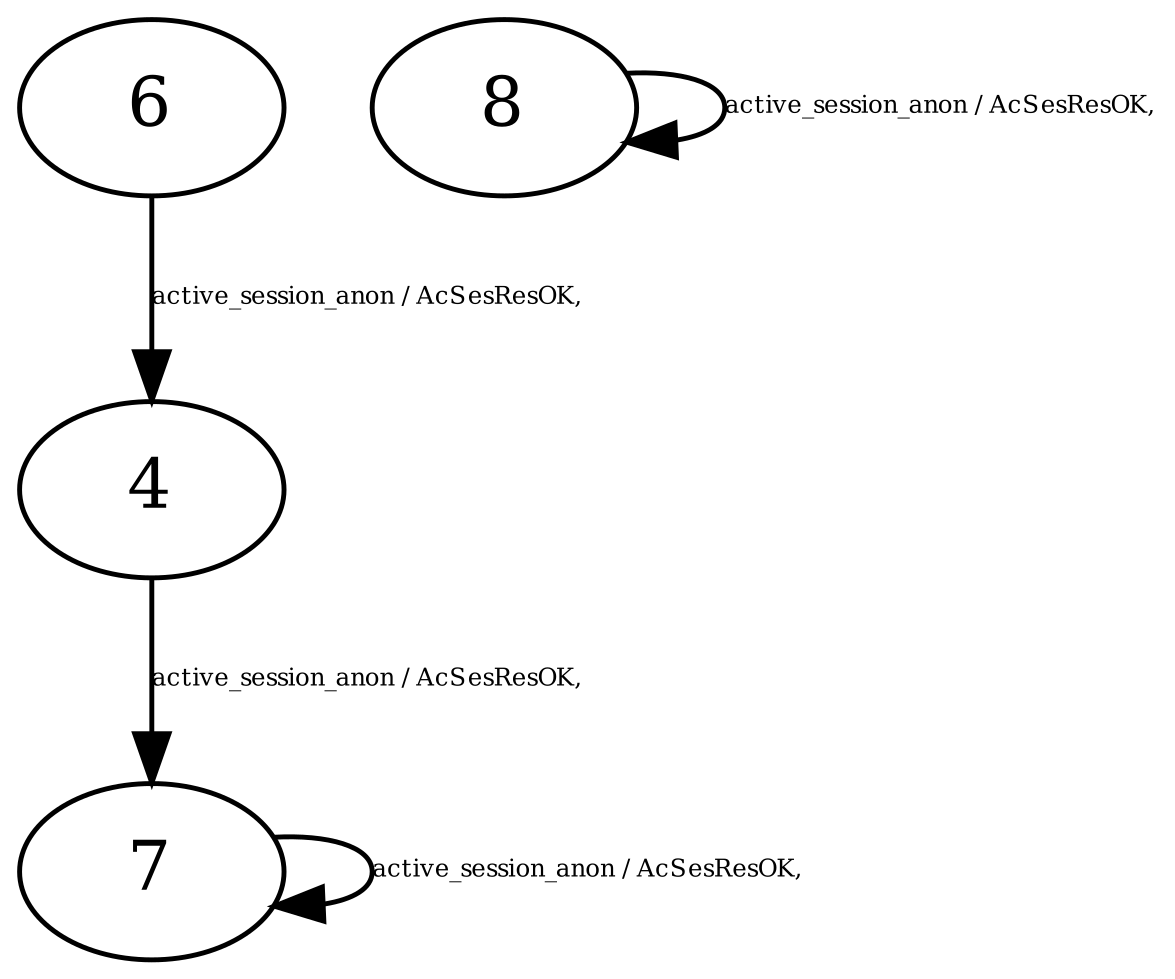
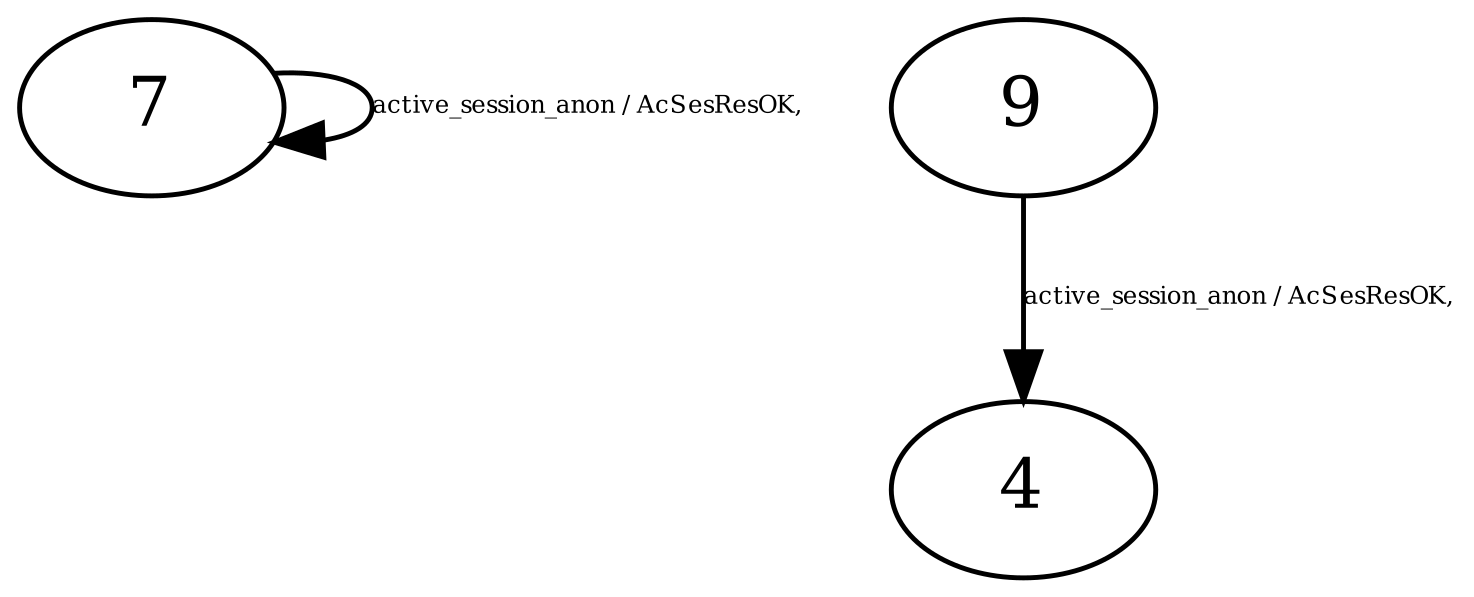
  digraph {
    node [fillcolor=white shape=ellipse style=filled]
    edge [fontsize=5]
    7
    4
-   8
-   6
+   6 [label=9]
    7 -> 7 [label="active_session_anon / AcSesResOK,"]
-   4 -> 7 [label="active_session_anon / AcSesResOK,"]
-   8 -> 8 [label="active_session_anon / AcSesResOK,"]
    6 -> 4 [label="active_session_anon / AcSesResOK,"]
  }
